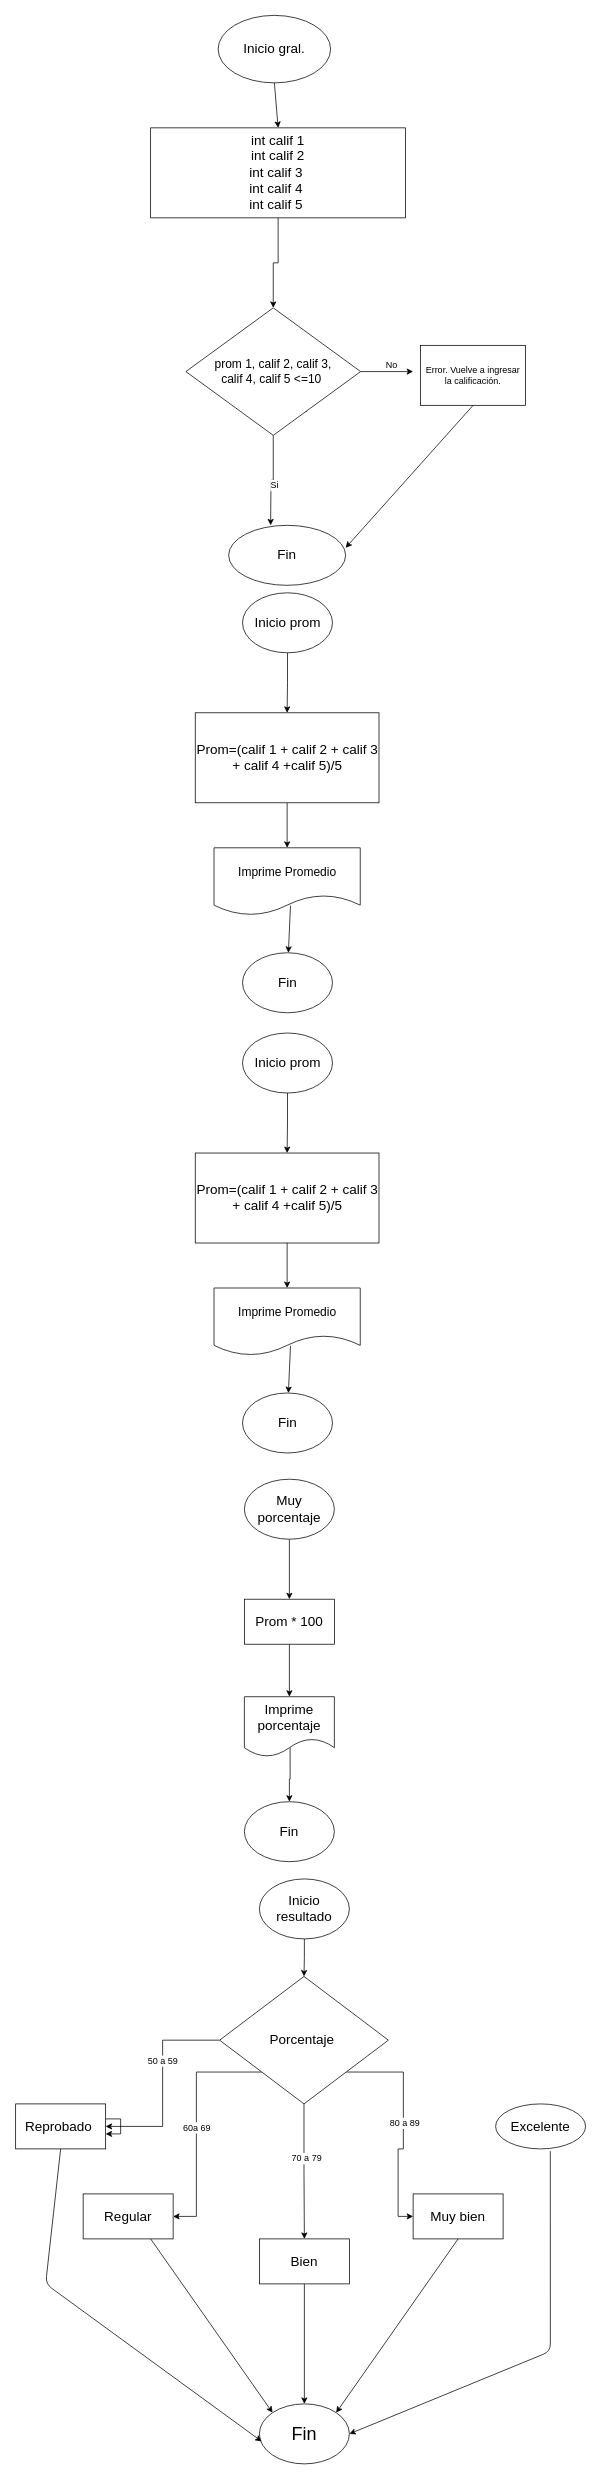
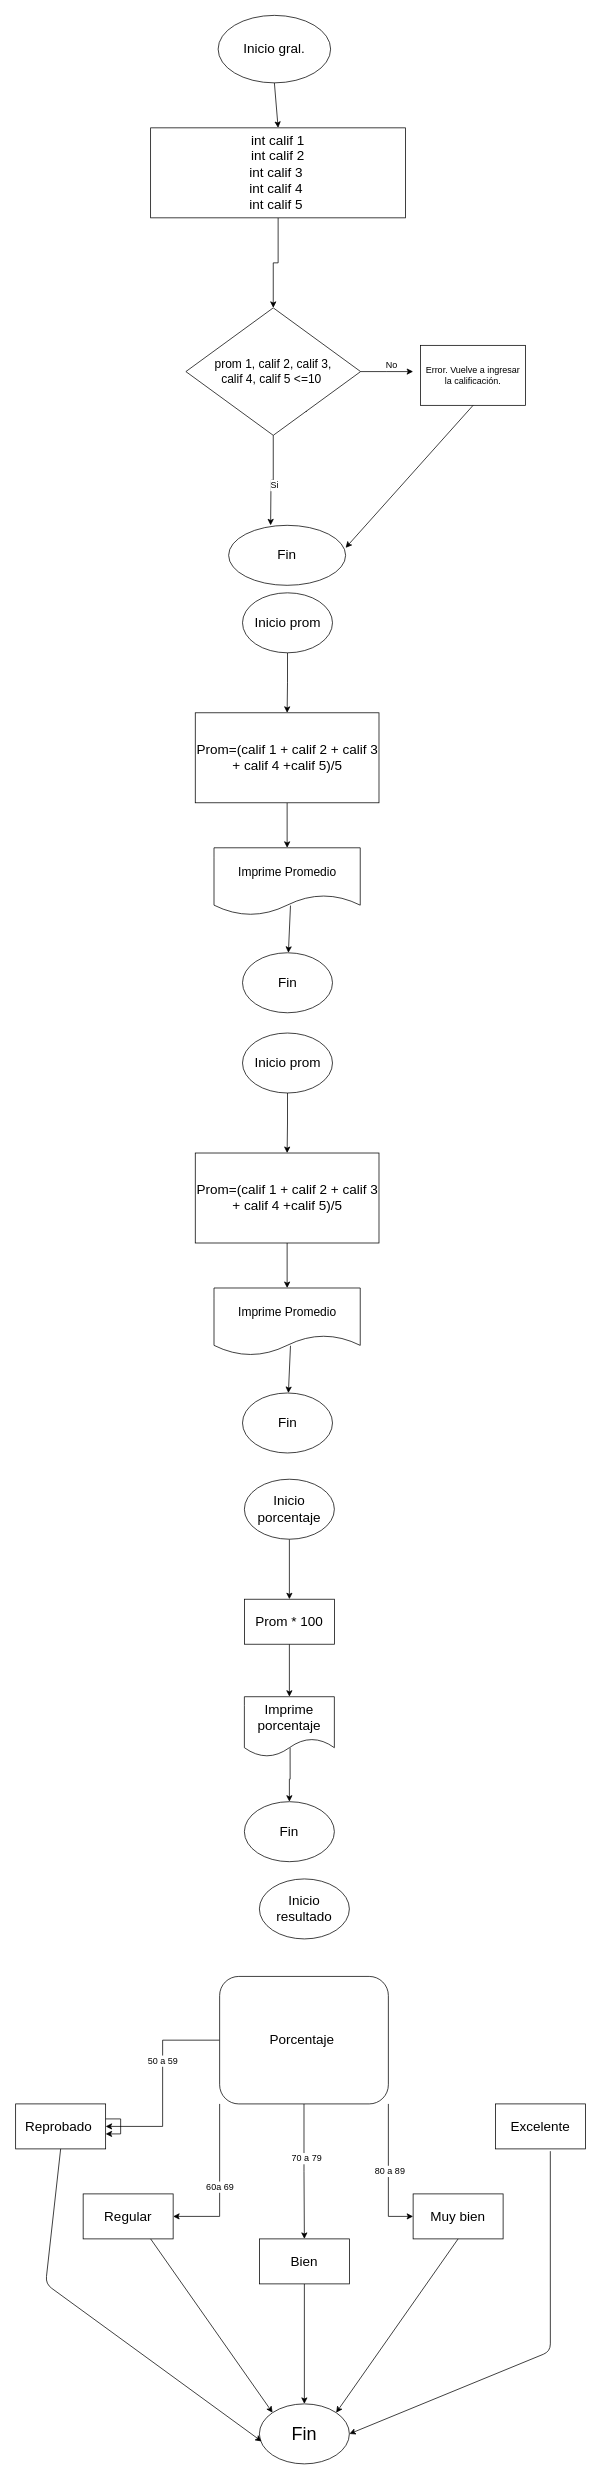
  <mxCell id="0" />
  <mxCell id="1" parent="0" />
  <mxCell id="2" value="&lt;font style=&quot;font-size: 18px&quot;&gt;Inicio gral.&lt;/font&gt;" style="ellipse;whiteSpace=wrap;html=1;" vertex="1" parent="1"><mxGeometry x="290" y="20" width="150" height="90" as="geometry" /></mxCell>
  <mxCell id="3" value="" style="endArrow=classic;html=1;exitX=0.5;exitY=1;exitDx=0;exitDy=0;entryX=0.5;entryY=0;entryDx=0;entryDy=0;" edge="1" parent="1" source="2" target="5"><mxGeometry width="50" height="50" relative="1" as="geometry"><mxPoint x="350" y="150" as="sourcePoint" /><mxPoint x="362" y="160" as="targetPoint" /></mxGeometry></mxCell>
  <mxCell id="4" style="edgeStyle=orthogonalEdgeStyle;rounded=0;orthogonalLoop=1;jettySize=auto;html=1;entryX=0.5;entryY=0;entryDx=0;entryDy=0;" edge="1" parent="1" source="5" target="10"><mxGeometry relative="1" as="geometry" /></mxCell>
  <mxCell id="5" value="&lt;font size=&quot;4&quot;&gt;int calif 1&lt;br&gt;int calif 2&lt;br&gt;int calif 3&amp;nbsp;&lt;br&gt;int calif 4&amp;nbsp;&lt;br&gt;int calif 5&amp;nbsp;&lt;br&gt;&lt;/font&gt;" style="rounded=0;whiteSpace=wrap;html=1;" vertex="1" parent="1"><mxGeometry x="200" y="170" width="340" height="120" as="geometry" /></mxCell>
  <mxCell id="6" value="Text" style="text;html=1;resizable=0;points=[];autosize=1;align=left;verticalAlign=top;spacingTop=-4;" vertex="1" parent="1"><mxGeometry x="385" y="535" width="40" height="20" as="geometry" /></mxCell>
  <mxCell id="7" style="edgeStyle=orthogonalEdgeStyle;rounded=0;orthogonalLoop=1;jettySize=auto;html=1;" edge="1" parent="1" source="10"><mxGeometry relative="1" as="geometry"><mxPoint x="550" y="495" as="targetPoint" /></mxGeometry></mxCell>
  <mxCell id="8" style="edgeStyle=orthogonalEdgeStyle;rounded=0;orthogonalLoop=1;jettySize=auto;html=1;entryX=0.5;entryY=0;entryDx=0;entryDy=0;" edge="1" parent="1" source="10"><mxGeometry relative="1" as="geometry"><mxPoint x="360" y="700" as="targetPoint" /></mxGeometry></mxCell>
  <mxCell id="9" value="Si" style="text;html=1;resizable=0;points=[];align=center;verticalAlign=middle;labelBackgroundColor=#ffffff;" vertex="1" connectable="0" parent="8"><mxGeometry x="0.13" y="4" relative="1" as="geometry"><mxPoint as="offset" /></mxGeometry></mxCell>
  <mxCell id="10" value="&lt;font size=&quot;3&quot;&gt;prom 1, calif 2, calif 3,&lt;br&gt;calif 4, calif 5 &amp;lt;=10&amp;nbsp;&lt;br&gt;&lt;/font&gt;" style="rhombus;whiteSpace=wrap;html=1;" vertex="1" parent="1"><mxGeometry x="247" y="410" width="233" height="170" as="geometry" /></mxCell>
  <mxCell id="11" value="Error. Vuelve a ingresar&lt;br&gt;la calificación." style="rounded=0;whiteSpace=wrap;html=1;" vertex="1" parent="1"><mxGeometry x="560" y="460" width="140" height="80" as="geometry" /></mxCell>
  <mxCell id="12" value="No" style="text;html=1;resizable=0;points=[];autosize=1;align=left;verticalAlign=top;spacingTop=-4;" vertex="1" parent="1"><mxGeometry x="512" y="477" width="30" height="20" as="geometry" /></mxCell>
  <mxCell id="13" value="" style="endArrow=classic;html=1;entryX=1;entryY=0.5;entryDx=0;entryDy=0;exitX=0.5;exitY=1;exitDx=0;exitDy=0;" edge="1" parent="1" source="11"><mxGeometry width="50" height="50" relative="1" as="geometry"><mxPoint x="620" y="550" as="sourcePoint" /><mxPoint x="460" y="730" as="targetPoint" /></mxGeometry></mxCell>
  <mxCell id="14" value="&lt;font style=&quot;font-size: 18px&quot;&gt;Fin&lt;/font&gt;" style="ellipse;whiteSpace=wrap;html=1;" vertex="1" parent="1"><mxGeometry x="304" y="700" width="156" height="80" as="geometry" /></mxCell>
  <mxCell id="15" style="edgeStyle=orthogonalEdgeStyle;rounded=0;orthogonalLoop=1;jettySize=auto;html=1;entryX=0.5;entryY=0;entryDx=0;entryDy=0;" edge="1" parent="1" source="16" target="18"><mxGeometry relative="1" as="geometry" /></mxCell>
  <mxCell id="16" value="&lt;font style=&quot;font-size: 18px&quot;&gt;Inicio prom&lt;/font&gt;" style="ellipse;whiteSpace=wrap;html=1;" vertex="1" parent="1"><mxGeometry x="322.5" y="790" width="120" height="80" as="geometry" /></mxCell>
  <mxCell id="17" style="edgeStyle=orthogonalEdgeStyle;rounded=0;orthogonalLoop=1;jettySize=auto;html=1;entryX=0.5;entryY=0;entryDx=0;entryDy=0;" edge="1" parent="1" source="18" target="19"><mxGeometry relative="1" as="geometry" /></mxCell>
  <mxCell id="18" value="&lt;font style=&quot;font-size: 18px&quot;&gt;Prom=(calif 1 + calif 2 + calif 3 &lt;br&gt;&lt;/font&gt;&lt;font style=&quot;font-size: 18px&quot;&gt;+ calif 4 +calif 5)/5&lt;/font&gt;" style="rounded=0;whiteSpace=wrap;html=1;" vertex="1" parent="1"><mxGeometry x="259.5" y="950" width="245" height="120" as="geometry" /></mxCell>
  <mxCell id="19" value="&lt;font size=&quot;3&quot;&gt;Imprime Promedio&lt;/font&gt;" style="shape=document;whiteSpace=wrap;html=1;boundedLbl=1;" vertex="1" parent="1"><mxGeometry x="284.5" y="1130" width="195" height="90" as="geometry" /></mxCell>
  <mxCell id="20" value="&lt;font style=&quot;font-size: 18px&quot;&gt;Fin&lt;/font&gt;" style="ellipse;whiteSpace=wrap;html=1;" vertex="1" parent="1"><mxGeometry x="322.5" y="1270" width="120" height="80" as="geometry" /></mxCell>
  <mxCell id="21" value="" style="endArrow=classic;html=1;exitX=0.523;exitY=0.856;exitDx=0;exitDy=0;exitPerimeter=0;" edge="1" parent="1" source="19" target="20"><mxGeometry width="50" height="50" relative="1" as="geometry"><mxPoint x="257.5" y="1420" as="sourcePoint" /><mxPoint x="307.5" y="1370" as="targetPoint" /></mxGeometry></mxCell>
  <mxCell id="22" style="edgeStyle=orthogonalEdgeStyle;rounded=0;orthogonalLoop=1;jettySize=auto;html=1;entryX=0.5;entryY=0;entryDx=0;entryDy=0;" edge="1" parent="1" source="23" target="25"><mxGeometry relative="1" as="geometry" /></mxCell>
  <mxCell id="23" value="&lt;font style=&quot;font-size: 18px&quot;&gt;Inicio prom&lt;/font&gt;" style="ellipse;whiteSpace=wrap;html=1;" vertex="1" parent="1"><mxGeometry x="322.5" y="1377" width="120" height="80" as="geometry" /></mxCell>
  <mxCell id="24" style="edgeStyle=orthogonalEdgeStyle;rounded=0;orthogonalLoop=1;jettySize=auto;html=1;entryX=0.5;entryY=0;entryDx=0;entryDy=0;" edge="1" parent="1" source="25" target="26"><mxGeometry relative="1" as="geometry" /></mxCell>
  <mxCell id="25" value="&lt;font style=&quot;font-size: 18px&quot;&gt;Prom=(calif 1 + calif 2 + calif 3 &lt;br&gt;&lt;/font&gt;&lt;font style=&quot;font-size: 18px&quot;&gt;+ calif 4 +calif 5)/5&lt;/font&gt;" style="rounded=0;whiteSpace=wrap;html=1;" vertex="1" parent="1"><mxGeometry x="259.5" y="1537" width="245" height="120" as="geometry" /></mxCell>
  <mxCell id="26" value="&lt;font size=&quot;3&quot;&gt;Imprime Promedio&lt;/font&gt;" style="shape=document;whiteSpace=wrap;html=1;boundedLbl=1;" vertex="1" parent="1"><mxGeometry x="284.5" y="1717" width="195" height="90" as="geometry" /></mxCell>
  <mxCell id="27" value="&lt;font style=&quot;font-size: 18px&quot;&gt;Fin&lt;/font&gt;" style="ellipse;whiteSpace=wrap;html=1;" vertex="1" parent="1"><mxGeometry x="322.5" y="1857" width="120" height="80" as="geometry" /></mxCell>
  <mxCell id="28" value="" style="endArrow=classic;html=1;exitX=0.523;exitY=0.856;exitDx=0;exitDy=0;exitPerimeter=0;" edge="1" parent="1" source="26" target="27"><mxGeometry width="50" height="50" relative="1" as="geometry"><mxPoint x="257.5" y="2007" as="sourcePoint" /><mxPoint x="307.5" y="1957" as="targetPoint" /></mxGeometry></mxCell>
  <mxCell id="29" style="edgeStyle=orthogonalEdgeStyle;rounded=0;orthogonalLoop=1;jettySize=auto;html=1;entryX=0.5;entryY=0;entryDx=0;entryDy=0;" edge="1" parent="1" source="30" target="32"><mxGeometry relative="1" as="geometry" /></mxCell>
- <mxCell id="30" value="&lt;font style=&quot;font-size: 18px&quot;&gt;Muy porcentaje&lt;/font&gt;" style="ellipse;whiteSpace=wrap;html=1;" vertex="1" parent="1"><mxGeometry x="325" y="1972" width="120" height="80" as="geometry" /></mxCell>
+ <mxCell id="30" value="&lt;font style=&quot;font-size: 18px&quot;&gt;Inicio porcentaje&lt;/font&gt;" style="ellipse;whiteSpace=wrap;html=1;" vertex="1" parent="1"><mxGeometry x="325" y="1972" width="120" height="80" as="geometry" /></mxCell>
  <mxCell id="31" style="edgeStyle=orthogonalEdgeStyle;rounded=0;orthogonalLoop=1;jettySize=auto;html=1;entryX=0.5;entryY=0;entryDx=0;entryDy=0;" edge="1" parent="1" source="32" target="34"><mxGeometry relative="1" as="geometry" /></mxCell>
  <mxCell id="32" value="&lt;font style=&quot;font-size: 18px&quot;&gt;Prom * 100&lt;/font&gt;" style="rounded=0;whiteSpace=wrap;html=1;" vertex="1" parent="1"><mxGeometry x="325" y="2132" width="120" height="60" as="geometry" /></mxCell>
  <mxCell id="33" style="edgeStyle=orthogonalEdgeStyle;rounded=0;orthogonalLoop=1;jettySize=auto;html=1;entryX=0.5;entryY=0;entryDx=0;entryDy=0;exitX=0.508;exitY=0.85;exitDx=0;exitDy=0;exitPerimeter=0;" edge="1" parent="1" source="34" target="35"><mxGeometry relative="1" as="geometry"><mxPoint x="385" y="2392" as="targetPoint" /></mxGeometry></mxCell>
  <mxCell id="34" value="&lt;font style=&quot;font-size: 18px&quot;&gt;Imprime porcentaje&lt;/font&gt;" style="shape=document;whiteSpace=wrap;html=1;boundedLbl=1;" vertex="1" parent="1"><mxGeometry x="325" y="2262" width="120" height="80" as="geometry" /></mxCell>
  <mxCell id="35" value="&lt;font style=&quot;font-size: 18px&quot;&gt;Fin&lt;/font&gt;" style="ellipse;whiteSpace=wrap;html=1;" vertex="1" parent="1"><mxGeometry x="325" y="2402" width="120" height="80" as="geometry" /></mxCell>
- <mxCell id="36" style="edgeStyle=orthogonalEdgeStyle;rounded=0;orthogonalLoop=1;jettySize=auto;html=1;entryX=0.5;entryY=0;entryDx=0;entryDy=0;" edge="1" parent="1" source="37" target="46"><mxGeometry relative="1" as="geometry" /></mxCell>
  <mxCell id="37" value="&lt;font style=&quot;font-size: 18px&quot;&gt;Inicio resultado&lt;/font&gt;" style="ellipse;whiteSpace=wrap;html=1;" vertex="1" parent="1"><mxGeometry x="345" y="2505" width="120" height="80" as="geometry" /></mxCell>
  <mxCell id="38" style="edgeStyle=orthogonalEdgeStyle;rounded=0;orthogonalLoop=1;jettySize=auto;html=1;" edge="1" parent="1" source="46" target="47"><mxGeometry relative="1" as="geometry" /></mxCell>
  <mxCell id="39" value="50 a 59" style="text;html=1;resizable=0;points=[];align=center;verticalAlign=middle;labelBackgroundColor=#ffffff;" vertex="1" connectable="0" parent="38"><mxGeometry x="-0.431" y="27" relative="1" as="geometry"><mxPoint x="-28" y="27" as="offset" /></mxGeometry></mxCell>
  <mxCell id="40" style="edgeStyle=orthogonalEdgeStyle;rounded=0;orthogonalLoop=1;jettySize=auto;html=1;exitX=0;exitY=1;exitDx=0;exitDy=0;entryX=1;entryY=0.5;entryDx=0;entryDy=0;" edge="1" parent="1" source="46" target="48"><mxGeometry relative="1" as="geometry" /></mxCell>
  <mxCell id="41" value="60a 69&amp;nbsp;" style="text;html=1;resizable=0;points=[];align=center;verticalAlign=middle;labelBackgroundColor=#ffffff;" vertex="1" connectable="0" parent="40"><mxGeometry x="0.039" y="1" relative="1" as="geometry"><mxPoint as="offset" /></mxGeometry></mxCell>
  <mxCell id="42" style="edgeStyle=orthogonalEdgeStyle;rounded=0;orthogonalLoop=1;jettySize=auto;html=1;exitX=0.5;exitY=1;exitDx=0;exitDy=0;entryX=0.5;entryY=0;entryDx=0;entryDy=0;" edge="1" parent="1" source="46" target="50"><mxGeometry relative="1" as="geometry" /></mxCell>
  <mxCell id="43" value="70 a 79" style="text;html=1;resizable=0;points=[];align=center;verticalAlign=middle;labelBackgroundColor=#ffffff;" vertex="1" connectable="0" parent="42"><mxGeometry x="-0.2" y="3" relative="1" as="geometry"><mxPoint as="offset" /></mxGeometry></mxCell>
  <mxCell id="44" style="edgeStyle=orthogonalEdgeStyle;rounded=0;orthogonalLoop=1;jettySize=auto;html=1;exitX=1;exitY=1;exitDx=0;exitDy=0;entryX=0;entryY=0.5;entryDx=0;entryDy=0;" edge="1" parent="1" source="46" target="51"><mxGeometry relative="1" as="geometry" /></mxCell>
  <mxCell id="45" value="80 a 89" style="text;html=1;resizable=0;points=[];align=center;verticalAlign=middle;labelBackgroundColor=#ffffff;" vertex="1" connectable="0" parent="44"><mxGeometry x="-0.024" y="1" relative="1" as="geometry"><mxPoint as="offset" /></mxGeometry></mxCell>
- <mxCell id="46" value="&lt;font style=&quot;font-size: 18px&quot;&gt;Porcentaje&amp;nbsp;&lt;/font&gt;" style="rhombus;whiteSpace=wrap;html=1;" vertex="1" parent="1"><mxGeometry x="292" y="2635" width="225" height="170" as="geometry" /></mxCell>
+ <mxCell id="46" value="&lt;font style=&quot;font-size: 18px&quot;&gt;Porcentaje&amp;nbsp;&lt;/font&gt;" style="whiteSpace=wrap;html=1;rounded=1;" vertex="1" parent="1"><mxGeometry x="292" y="2635" width="225" height="170" as="geometry" /></mxCell>
  <mxCell id="47" value="&lt;font style=&quot;font-size: 18px&quot;&gt;Reprobado&amp;nbsp;&lt;/font&gt;" style="rounded=0;whiteSpace=wrap;html=1;" vertex="1" parent="1"><mxGeometry x="20" y="2805" width="120" height="60" as="geometry" /></mxCell>
  <mxCell id="48" value="&lt;font style=&quot;font-size: 18px&quot;&gt;Regular&lt;/font&gt;" style="rounded=0;whiteSpace=wrap;html=1;" vertex="1" parent="1"><mxGeometry x="110" y="2925" width="120" height="60" as="geometry" /></mxCell>
  <mxCell id="49" style="edgeStyle=orthogonalEdgeStyle;rounded=0;orthogonalLoop=1;jettySize=auto;html=1;entryX=0.5;entryY=0;entryDx=0;entryDy=0;" edge="1" parent="1" source="50" target="53"><mxGeometry relative="1" as="geometry" /></mxCell>
  <mxCell id="50" value="&lt;font style=&quot;font-size: 18px&quot;&gt;Bien&lt;/font&gt;" style="rounded=0;whiteSpace=wrap;html=1;" vertex="1" parent="1"><mxGeometry x="345" y="2985" width="120" height="60" as="geometry" /></mxCell>
  <mxCell id="51" value="&lt;font style=&quot;font-size: 18px&quot;&gt;Muy bien&lt;/font&gt;" style="rounded=0;whiteSpace=wrap;html=1;" vertex="1" parent="1"><mxGeometry x="550" y="2925" width="120" height="60" as="geometry" /></mxCell>
- <mxCell id="52" value="&lt;font style=&quot;font-size: 18px&quot;&gt;Excelente&lt;/font&gt;" style="ellipse;whiteSpace=wrap;html=1;" vertex="1" parent="1"><mxGeometry x="660" y="2805" width="120" height="60" as="geometry" /></mxCell>
+ <mxCell id="52" value="&lt;font style=&quot;font-size: 18px&quot;&gt;Excelente&lt;/font&gt;" style="rounded=0;whiteSpace=wrap;html=1;" vertex="1" parent="1"><mxGeometry x="660" y="2805" width="120" height="60" as="geometry" /></mxCell>
  <mxCell id="53" value="&lt;font style=&quot;font-size: 24px&quot;&gt;Fin&lt;/font&gt;" style="ellipse;whiteSpace=wrap;html=1;" vertex="1" parent="1"><mxGeometry x="345" y="3205" width="120" height="80" as="geometry" /></mxCell>
  <mxCell id="54" style="edgeStyle=orthogonalEdgeStyle;rounded=0;orthogonalLoop=1;jettySize=auto;html=1;" edge="1" parent="1" source="47" target="47"><mxGeometry relative="1" as="geometry" /></mxCell>
  <mxCell id="55" value="" style="endArrow=classic;html=1;entryX=0;entryY=0;entryDx=0;entryDy=0;exitX=0.75;exitY=1;exitDx=0;exitDy=0;" edge="1" parent="1" source="48" target="53"><mxGeometry width="50" height="50" relative="1" as="geometry"><mxPoint x="20" y="3355" as="sourcePoint" /><mxPoint x="70" y="3305" as="targetPoint" /></mxGeometry></mxCell>
  <mxCell id="56" value="" style="endArrow=classic;html=1;entryX=1;entryY=0;entryDx=0;entryDy=0;exitX=0.5;exitY=1;exitDx=0;exitDy=0;" edge="1" parent="1" source="51" target="53"><mxGeometry width="50" height="50" relative="1" as="geometry"><mxPoint x="610" y="3005" as="sourcePoint" /><mxPoint x="70" y="3305" as="targetPoint" /></mxGeometry></mxCell>
  <mxCell id="57" value="" style="endArrow=classic;html=1;entryX=0.025;entryY=0.625;entryDx=0;entryDy=0;entryPerimeter=0;exitX=0.5;exitY=1;exitDx=0;exitDy=0;" edge="1" parent="1" source="47" target="53"><mxGeometry width="50" height="50" relative="1" as="geometry"><mxPoint x="80" y="2875" as="sourcePoint" /><mxPoint x="70" y="3305" as="targetPoint" /><Array as="points"><mxPoint x="60" y="3045" /></Array></mxGeometry></mxCell>
  <mxCell id="58" value="" style="endArrow=classic;html=1;entryX=1;entryY=0.5;entryDx=0;entryDy=0;exitX=0.608;exitY=1.05;exitDx=0;exitDy=0;exitPerimeter=0;" edge="1" parent="1" source="52" target="53"><mxGeometry width="50" height="50" relative="1" as="geometry"><mxPoint x="590" y="3255" as="sourcePoint" /><mxPoint x="640" y="3205" as="targetPoint" /><Array as="points"><mxPoint x="733" y="3135" /></Array></mxGeometry></mxCell>
